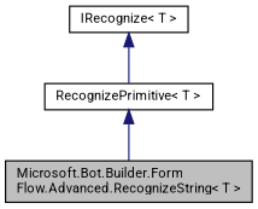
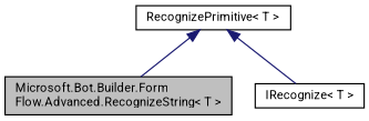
  digraph {
    fontname=Roboto
    node [color=black fillcolor=white fontname=Roboto fontsize=10 shape=record style=filled]
    edge [color=midnightblue dir=back fontname=Roboto fontsize=10 labelfontname=Helvetica labelfontsize=10 style=solid]
    n1 [fillcolor=grey75 fontcolor=black height=0.2 label="Microsoft.Bot.Builder.Form\lFlow.Advanced.RecognizeString\< T \>" width=0.4]
    n2 [height=0.2 label="RecognizePrimitive\< T \>" width=0.4]
    n3 [height=0.2 label="IRecognize\< T \>" width=0.4]
    n2 -> n1
-   n3 -> n2
+   n2 -> n3
  }
